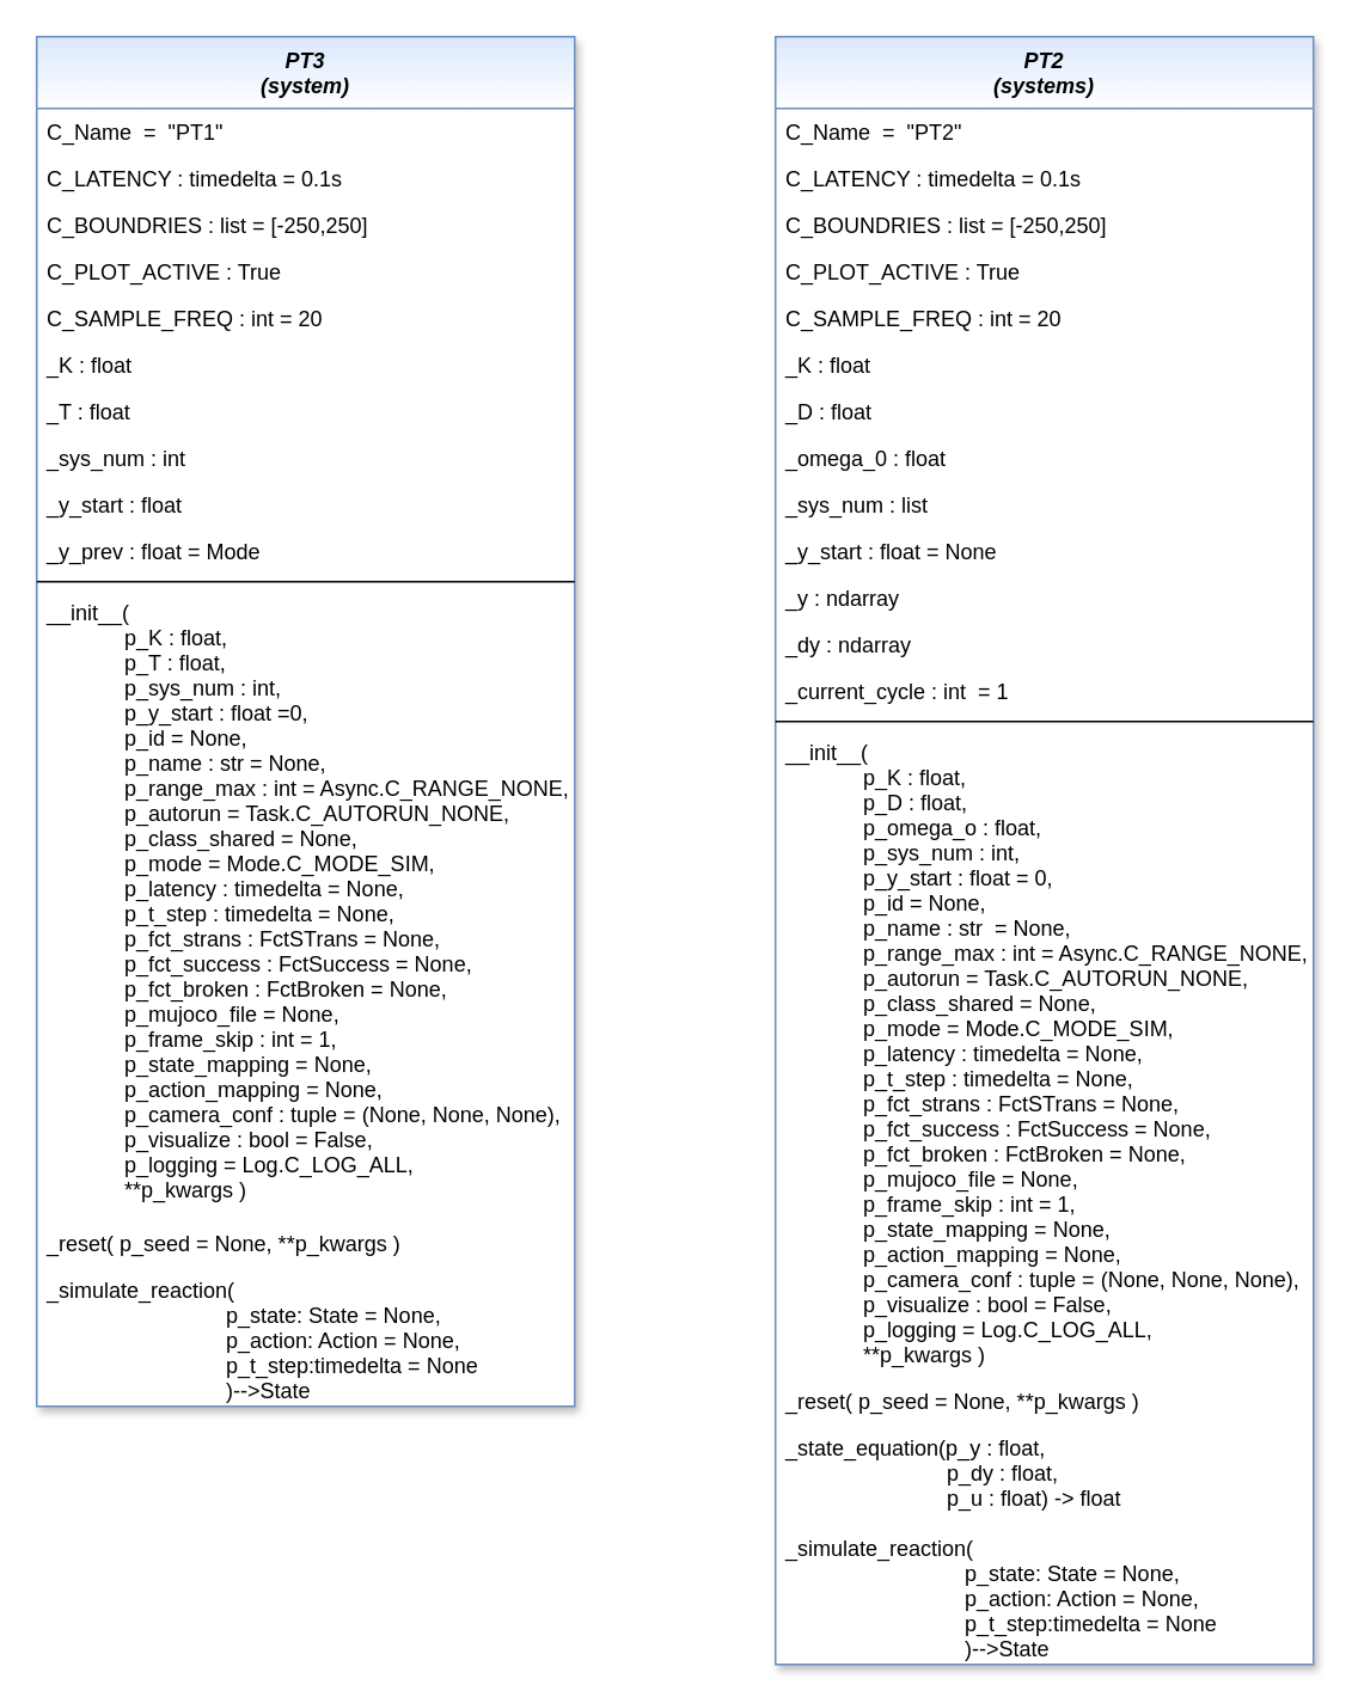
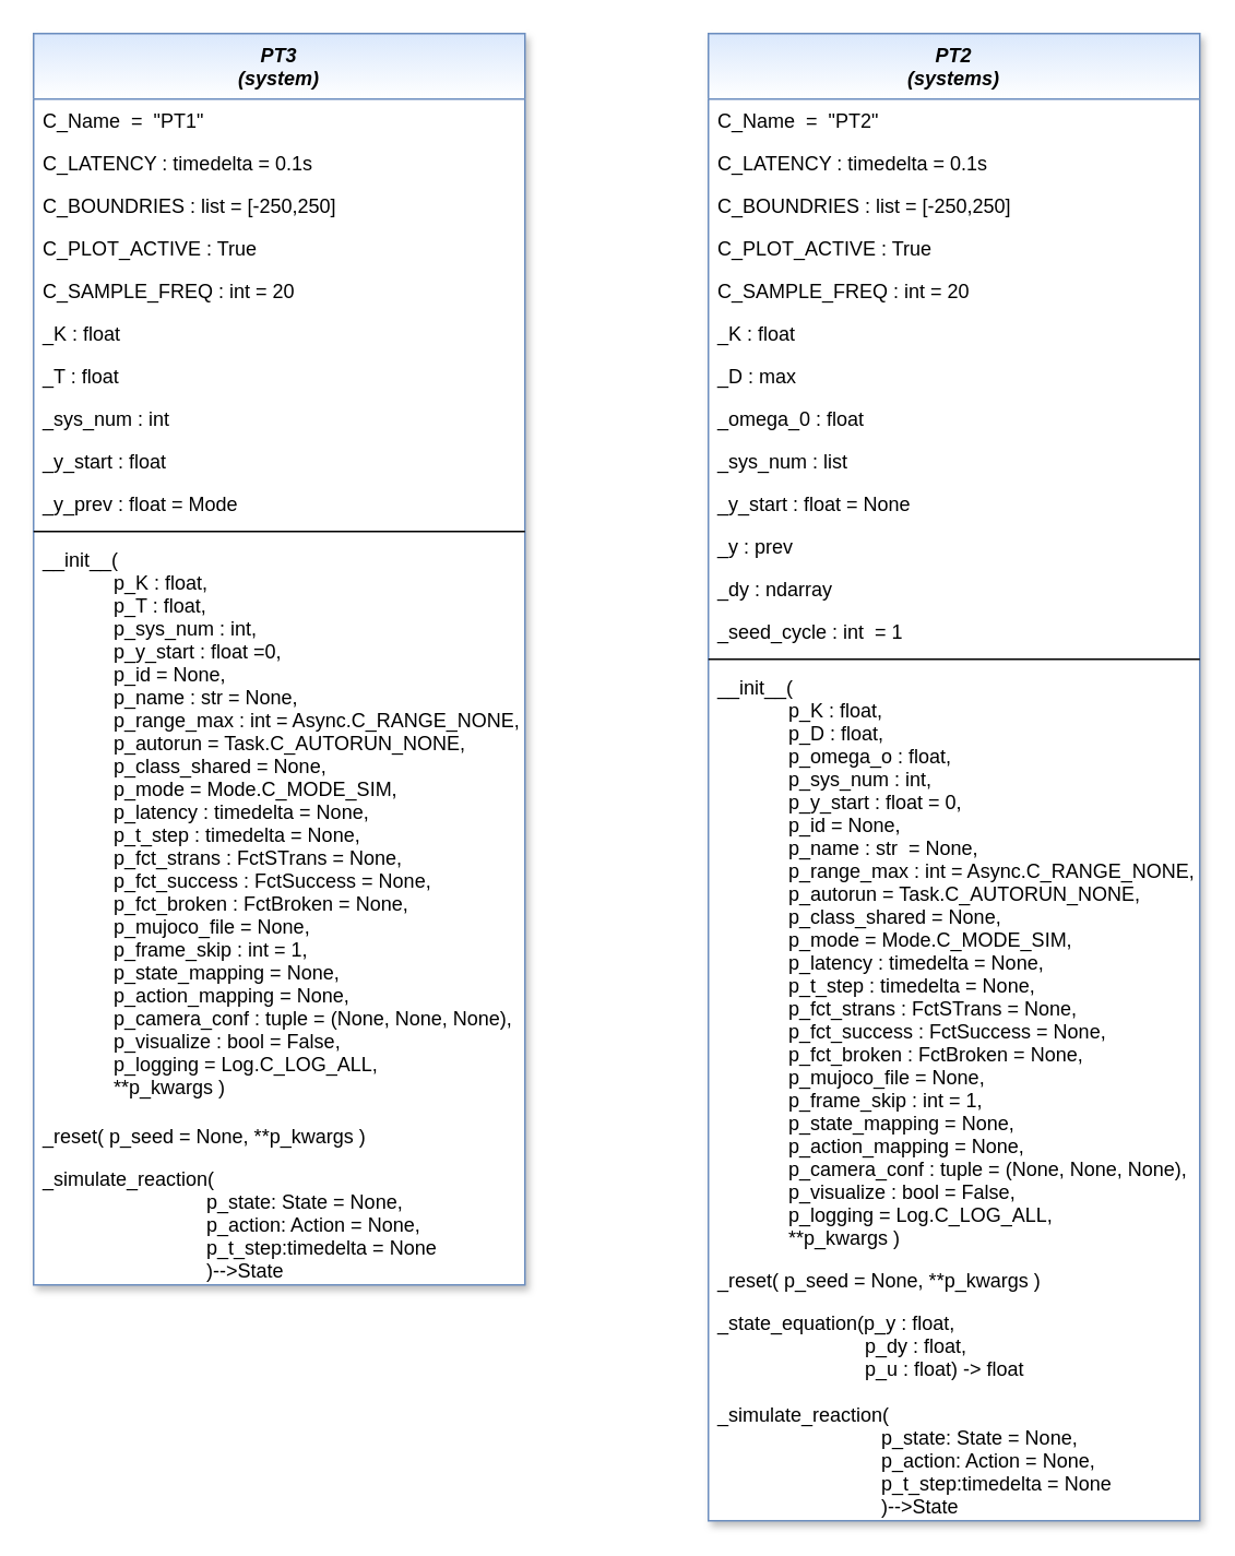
  <mxCell id="0" />
  <mxCell id="1" parent="0" />
  <mxCell id="2" value="PT3&#10;(system)" style="swimlane;fontStyle=3;align=center;verticalAlign=top;childLayout=stackLayout;horizontal=1;startSize=40;horizontalStack=0;resizeParent=1;resizeLast=0;collapsible=1;marginBottom=0;rounded=0;shadow=1;strokeWidth=1;fillColor=#dae8fc;strokeColor=#6c8ebf;swimlaneFillColor=#ffffff;gradientColor=#FFFFFF;" parent="1" vertex="1"><mxGeometry x="20" y="20" width="300" height="764" as="geometry"><mxRectangle x="230" y="140" width="160" height="26" as="alternateBounds" /></mxGeometry></mxCell>
  <mxCell id="3" value="C_Name  =  &quot;PT1&quot;" style="text;align=left;verticalAlign=top;spacingLeft=4;spacingRight=4;overflow=hidden;rotatable=0;points=[[0,0.5],[1,0.5]];portConstraint=eastwest;fontColor=default;" parent="2" vertex="1"><mxGeometry y="40" width="300" height="26" as="geometry" /></mxCell>
  <mxCell id="4" value="C_LATENCY : timedelta = 0.1s" style="text;align=left;verticalAlign=top;spacingLeft=4;spacingRight=4;overflow=hidden;rotatable=0;points=[[0,0.5],[1,0.5]];portConstraint=eastwest;fontColor=default;" parent="2" vertex="1"><mxGeometry y="66" width="300" height="26" as="geometry" /></mxCell>
  <mxCell id="5" value="C_BOUNDRIES : list = [-250,250]" style="text;align=left;verticalAlign=top;spacingLeft=4;spacingRight=4;overflow=hidden;rotatable=0;points=[[0,0.5],[1,0.5]];portConstraint=eastwest;fontColor=default;" parent="2" vertex="1"><mxGeometry y="92" width="300" height="26" as="geometry" /></mxCell>
  <mxCell id="6" value="C_PLOT_ACTIVE : True" style="text;align=left;verticalAlign=top;spacingLeft=4;spacingRight=4;overflow=hidden;rotatable=0;points=[[0,0.5],[1,0.5]];portConstraint=eastwest;fontColor=default;" parent="2" vertex="1"><mxGeometry y="118" width="300" height="26" as="geometry" /></mxCell>
  <mxCell id="7" value="C_SAMPLE_FREQ : int = 20" style="text;align=left;verticalAlign=top;spacingLeft=4;spacingRight=4;overflow=hidden;rotatable=0;points=[[0,0.5],[1,0.5]];portConstraint=eastwest;fontColor=default;" parent="2" vertex="1"><mxGeometry y="144" width="300" height="26" as="geometry" /></mxCell>
  <mxCell id="8" value="_K : float" style="text;align=left;verticalAlign=top;spacingLeft=4;spacingRight=4;overflow=hidden;rotatable=0;points=[[0,0.5],[1,0.5]];portConstraint=eastwest;fontColor=default;" parent="2" vertex="1"><mxGeometry y="170" width="300" height="26" as="geometry" /></mxCell>
  <mxCell id="9" value="_T : float" style="text;align=left;verticalAlign=top;spacingLeft=4;spacingRight=4;overflow=hidden;rotatable=0;points=[[0,0.5],[1,0.5]];portConstraint=eastwest;fontColor=default;" parent="2" vertex="1"><mxGeometry y="196" width="300" height="26" as="geometry" /></mxCell>
  <mxCell id="10" value="_sys_num : int" style="text;align=left;verticalAlign=top;spacingLeft=4;spacingRight=4;overflow=hidden;rotatable=0;points=[[0,0.5],[1,0.5]];portConstraint=eastwest;fontColor=default;" parent="2" vertex="1"><mxGeometry y="222" width="300" height="26" as="geometry" /></mxCell>
  <mxCell id="11" value="_y_start : float " style="text;align=left;verticalAlign=top;spacingLeft=4;spacingRight=4;overflow=hidden;rotatable=0;points=[[0,0.5],[1,0.5]];portConstraint=eastwest;fontColor=default;" parent="2" vertex="1"><mxGeometry y="248" width="300" height="26" as="geometry" /></mxCell>
  <mxCell id="12" value="_y_prev : float = Mode" style="text;align=left;verticalAlign=top;spacingLeft=4;spacingRight=4;overflow=hidden;rotatable=0;points=[[0,0.5],[1,0.5]];portConstraint=eastwest;fontColor=default;" parent="2" vertex="1"><mxGeometry y="274" width="300" height="26" as="geometry" /></mxCell>
  <mxCell id="13" value="" style="line;html=1;strokeWidth=1;align=left;verticalAlign=middle;spacingTop=-1;spacingLeft=3;spacingRight=3;rotatable=0;labelPosition=right;points=[];portConstraint=eastwest;" parent="2" vertex="1"><mxGeometry y="300" width="300" height="8" as="geometry" /></mxCell>
  <mxCell id="14" value="__init__(    &#10;             p_K : float,&#10;             p_T : float,&#10;             p_sys_num : int,                  &#10;             p_y_start : float =0,&#10;             p_id = None,&#10;                               p_name : str = None,&#10;                               p_range_max : int = Async.C_RANGE_NONE,&#10;                               p_autorun = Task.C_AUTORUN_NONE,&#10;                               p_class_shared = None,&#10;                               p_mode = Mode.C_MODE_SIM,&#10;                               p_latency : timedelta = None,&#10;                               p_t_step : timedelta = None,&#10;                               p_fct_strans : FctSTrans = None,&#10;                               p_fct_success : FctSuccess = None,&#10;                               p_fct_broken : FctBroken = None,&#10;                               p_mujoco_file = None,&#10;                               p_frame_skip : int = 1,&#10;                               p_state_mapping = None,&#10;                               p_action_mapping = None,&#10;                               p_camera_conf : tuple = (None, None, None),&#10;                               p_visualize : bool = False,&#10;                               p_logging = Log.C_LOG_ALL,&#10;                               **p_kwargs )" style="text;align=left;verticalAlign=top;spacingLeft=4;spacingRight=4;overflow=hidden;rotatable=0;points=[[0,0.5],[1,0.5]];portConstraint=eastwest;fontColor=default;" parent="2" vertex="1"><mxGeometry y="308" width="300" height="352" as="geometry" /></mxCell>
  <mxCell id="15" value="_reset( p_seed = None, **p_kwargs )" style="text;align=left;verticalAlign=top;spacingLeft=4;spacingRight=4;overflow=hidden;rotatable=0;points=[[0,0.5],[1,0.5]];portConstraint=eastwest;fontColor=default;" parent="2" vertex="1"><mxGeometry y="660" width="300" height="26" as="geometry" /></mxCell>
  <mxCell id="16" value="_simulate_reaction(  &#10;                              p_state: State = None,&#10;                              p_action: Action = None, &#10;                              p_t_step:timedelta = None&#10;                              )--&gt;State" style="text;align=left;verticalAlign=top;spacingLeft=4;spacingRight=4;overflow=hidden;rotatable=0;points=[[0,0.5],[1,0.5]];portConstraint=eastwest;fontColor=default;" parent="2" vertex="1"><mxGeometry y="686" width="300" height="78" as="geometry" /></mxCell>
  <mxCell id="17" value="PT2&#10;(systems)" style="swimlane;fontStyle=3;align=center;verticalAlign=top;childLayout=stackLayout;horizontal=1;startSize=40;horizontalStack=0;resizeParent=1;resizeLast=0;collapsible=1;marginBottom=0;rounded=0;shadow=1;strokeWidth=1;fillColor=#dae8fc;strokeColor=#6c8ebf;swimlaneFillColor=#ffffff;gradientColor=#FFFFFF;" parent="1" vertex="1"><mxGeometry x="432" y="20" width="300" height="908" as="geometry"><mxRectangle x="230" y="140" width="160" height="26" as="alternateBounds" /></mxGeometry></mxCell>
  <mxCell id="18" value="C_Name  =  &quot;PT2&quot;" style="text;align=left;verticalAlign=top;spacingLeft=4;spacingRight=4;overflow=hidden;rotatable=0;points=[[0,0.5],[1,0.5]];portConstraint=eastwest;fontColor=default;" parent="17" vertex="1"><mxGeometry y="40" width="300" height="26" as="geometry" /></mxCell>
  <mxCell id="19" value="C_LATENCY : timedelta = 0.1s" style="text;align=left;verticalAlign=top;spacingLeft=4;spacingRight=4;overflow=hidden;rotatable=0;points=[[0,0.5],[1,0.5]];portConstraint=eastwest;fontColor=default;" parent="17" vertex="1"><mxGeometry y="66" width="300" height="26" as="geometry" /></mxCell>
  <mxCell id="20" value="C_BOUNDRIES : list = [-250,250]" style="text;align=left;verticalAlign=top;spacingLeft=4;spacingRight=4;overflow=hidden;rotatable=0;points=[[0,0.5],[1,0.5]];portConstraint=eastwest;fontColor=default;" parent="17" vertex="1"><mxGeometry y="92" width="300" height="26" as="geometry" /></mxCell>
  <mxCell id="21" value="C_PLOT_ACTIVE : True" style="text;align=left;verticalAlign=top;spacingLeft=4;spacingRight=4;overflow=hidden;rotatable=0;points=[[0,0.5],[1,0.5]];portConstraint=eastwest;fontColor=default;" parent="17" vertex="1"><mxGeometry y="118" width="300" height="26" as="geometry" /></mxCell>
  <mxCell id="22" value="C_SAMPLE_FREQ : int = 20" style="text;align=left;verticalAlign=top;spacingLeft=4;spacingRight=4;overflow=hidden;rotatable=0;points=[[0,0.5],[1,0.5]];portConstraint=eastwest;fontColor=default;" parent="17" vertex="1"><mxGeometry y="144" width="300" height="26" as="geometry" /></mxCell>
  <mxCell id="23" value="_K : float" style="text;align=left;verticalAlign=top;spacingLeft=4;spacingRight=4;overflow=hidden;rotatable=0;points=[[0,0.5],[1,0.5]];portConstraint=eastwest;fontColor=default;" parent="17" vertex="1"><mxGeometry y="170" width="300" height="26" as="geometry" /></mxCell>
- <mxCell id="24" value="_D : float" style="text;align=left;verticalAlign=top;spacingLeft=4;spacingRight=4;overflow=hidden;rotatable=0;points=[[0,0.5],[1,0.5]];portConstraint=eastwest;fontColor=default;" parent="17" vertex="1"><mxGeometry y="196" width="300" height="26" as="geometry" /></mxCell>
+ <mxCell id="24" value="_D : max" style="text;align=left;verticalAlign=top;spacingLeft=4;spacingRight=4;overflow=hidden;rotatable=0;points=[[0,0.5],[1,0.5]];portConstraint=eastwest;fontColor=default;" parent="17" vertex="1"><mxGeometry y="196" width="300" height="26" as="geometry" /></mxCell>
  <mxCell id="25" value="_omega_0 : float" style="text;align=left;verticalAlign=top;spacingLeft=4;spacingRight=4;overflow=hidden;rotatable=0;points=[[0,0.5],[1,0.5]];portConstraint=eastwest;fontColor=default;" parent="17" vertex="1"><mxGeometry y="222" width="300" height="26" as="geometry" /></mxCell>
  <mxCell id="26" value="_sys_num : list " style="text;align=left;verticalAlign=top;spacingLeft=4;spacingRight=4;overflow=hidden;rotatable=0;points=[[0,0.5],[1,0.5]];portConstraint=eastwest;fontColor=default;" parent="17" vertex="1"><mxGeometry y="248" width="300" height="26" as="geometry" /></mxCell>
  <mxCell id="27" value="_y_start : float = None" style="text;align=left;verticalAlign=top;spacingLeft=4;spacingRight=4;overflow=hidden;rotatable=0;points=[[0,0.5],[1,0.5]];portConstraint=eastwest;fontColor=default;" parent="17" vertex="1"><mxGeometry y="274" width="300" height="26" as="geometry" /></mxCell>
- <mxCell id="28" value="_y : ndarray" style="text;align=left;verticalAlign=top;spacingLeft=4;spacingRight=4;overflow=hidden;rotatable=0;points=[[0,0.5],[1,0.5]];portConstraint=eastwest;fontColor=default;" parent="17" vertex="1"><mxGeometry y="300" width="300" height="26" as="geometry" /></mxCell>
+ <mxCell id="28" value="_y : prev" style="text;align=left;verticalAlign=top;spacingLeft=4;spacingRight=4;overflow=hidden;rotatable=0;points=[[0,0.5],[1,0.5]];portConstraint=eastwest;fontColor=default;" parent="17" vertex="1"><mxGeometry y="300" width="300" height="26" as="geometry" /></mxCell>
  <mxCell id="29" value="_dy : ndarray" style="text;align=left;verticalAlign=top;spacingLeft=4;spacingRight=4;overflow=hidden;rotatable=0;points=[[0,0.5],[1,0.5]];portConstraint=eastwest;fontColor=default;" parent="17" vertex="1"><mxGeometry y="326" width="300" height="26" as="geometry" /></mxCell>
- <mxCell id="30" value="_current_cycle : int  = 1" style="text;align=left;verticalAlign=top;spacingLeft=4;spacingRight=4;overflow=hidden;rotatable=0;points=[[0,0.5],[1,0.5]];portConstraint=eastwest;fontColor=default;" parent="17" vertex="1"><mxGeometry y="352" width="300" height="26" as="geometry" /></mxCell>
+ <mxCell id="30" value="_seed_cycle : int  = 1" style="text;align=left;verticalAlign=top;spacingLeft=4;spacingRight=4;overflow=hidden;rotatable=0;points=[[0,0.5],[1,0.5]];portConstraint=eastwest;fontColor=default;" parent="17" vertex="1"><mxGeometry y="352" width="300" height="26" as="geometry" /></mxCell>
  <mxCell id="31" value="" style="line;html=1;strokeWidth=1;align=left;verticalAlign=middle;spacingTop=-1;spacingLeft=3;spacingRight=3;rotatable=0;labelPosition=right;points=[];portConstraint=eastwest;" parent="17" vertex="1"><mxGeometry y="378" width="300" height="8" as="geometry" /></mxCell>
  <mxCell id="32" value="__init__(    &#10;             p_K : float,&#10;             p_D : float,&#10;             p_omega_o : float,&#10;             p_sys_num : int,              &#10;             p_y_start : float = 0,&#10;             p_id = None,&#10;                               p_name : str  = None,&#10;                               p_range_max : int = Async.C_RANGE_NONE,&#10;                               p_autorun = Task.C_AUTORUN_NONE,&#10;                               p_class_shared = None,&#10;                               p_mode = Mode.C_MODE_SIM,&#10;                               p_latency : timedelta = None,&#10;                               p_t_step : timedelta = None,&#10;                               p_fct_strans : FctSTrans = None,&#10;                               p_fct_success : FctSuccess = None,&#10;                               p_fct_broken : FctBroken = None,&#10;                               p_mujoco_file = None,&#10;                               p_frame_skip : int = 1,&#10;                               p_state_mapping = None,&#10;                               p_action_mapping = None,&#10;                               p_camera_conf : tuple = (None, None, None),&#10;                               p_visualize : bool = False,&#10;                               p_logging = Log.C_LOG_ALL,&#10;                               **p_kwargs )" style="text;align=left;verticalAlign=top;spacingLeft=4;spacingRight=4;overflow=hidden;rotatable=0;points=[[0,0.5],[1,0.5]];portConstraint=eastwest;fontColor=default;" parent="17" vertex="1"><mxGeometry y="386" width="300" height="362" as="geometry" /></mxCell>
  <mxCell id="33" value="_reset( p_seed = None, **p_kwargs )" style="text;align=left;verticalAlign=top;spacingLeft=4;spacingRight=4;overflow=hidden;rotatable=0;points=[[0,0.5],[1,0.5]];portConstraint=eastwest;fontColor=default;" parent="17" vertex="1"><mxGeometry y="748" width="300" height="26" as="geometry" /></mxCell>
  <mxCell id="34" value="_state_equation(p_y : float,&#10;                           p_dy : float, &#10;                           p_u : float) -&gt; float" style="text;align=left;verticalAlign=top;spacingLeft=4;spacingRight=4;overflow=hidden;rotatable=0;points=[[0,0.5],[1,0.5]];portConstraint=eastwest;fontColor=default;" parent="17" vertex="1"><mxGeometry y="774" width="300" height="56" as="geometry" /></mxCell>
  <mxCell id="35" value="_simulate_reaction(  &#10;                              p_state: State = None,&#10;                              p_action: Action = None, &#10;                              p_t_step:timedelta = None&#10;                              )--&gt;State" style="text;align=left;verticalAlign=top;spacingLeft=4;spacingRight=4;overflow=hidden;rotatable=0;points=[[0,0.5],[1,0.5]];portConstraint=eastwest;fontColor=default;" parent="17" vertex="1"><mxGeometry y="830" width="300" height="78" as="geometry" /></mxCell>
